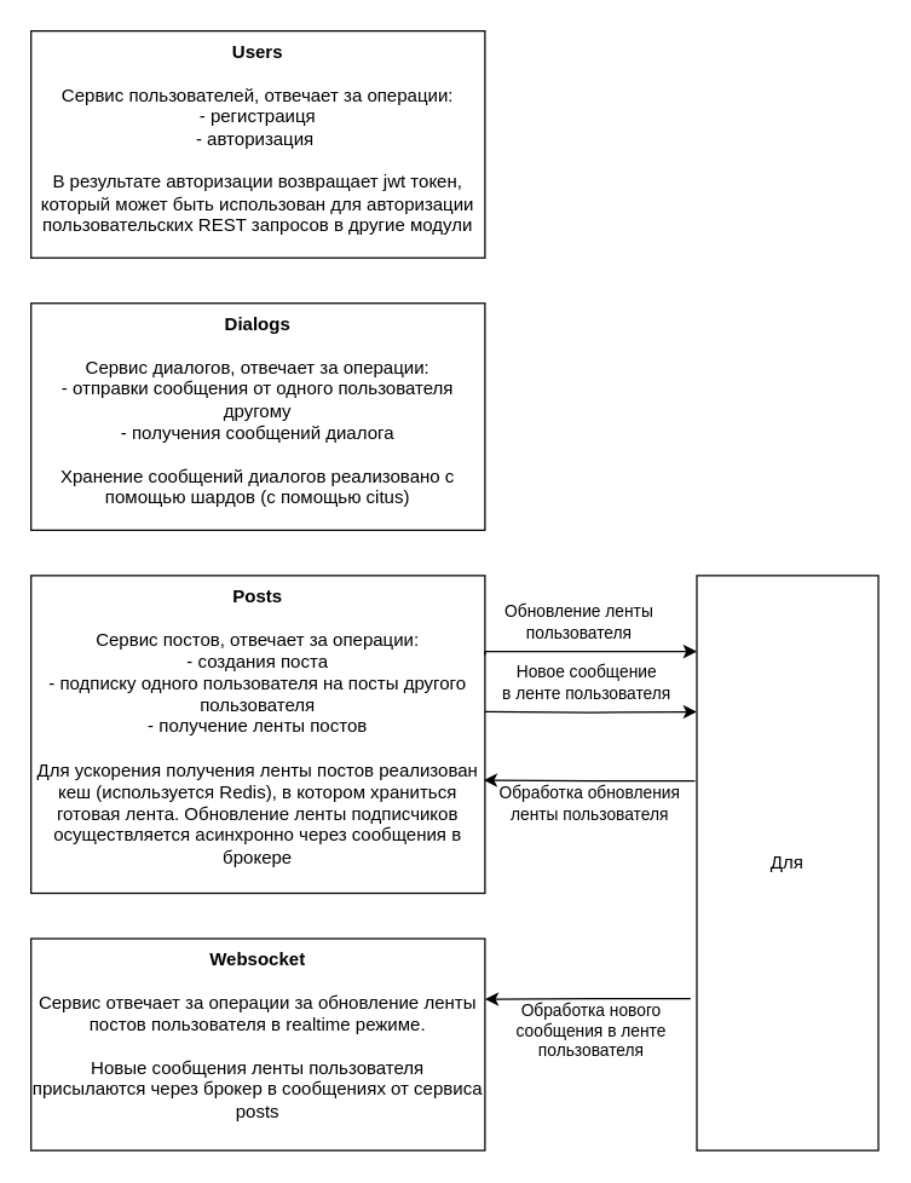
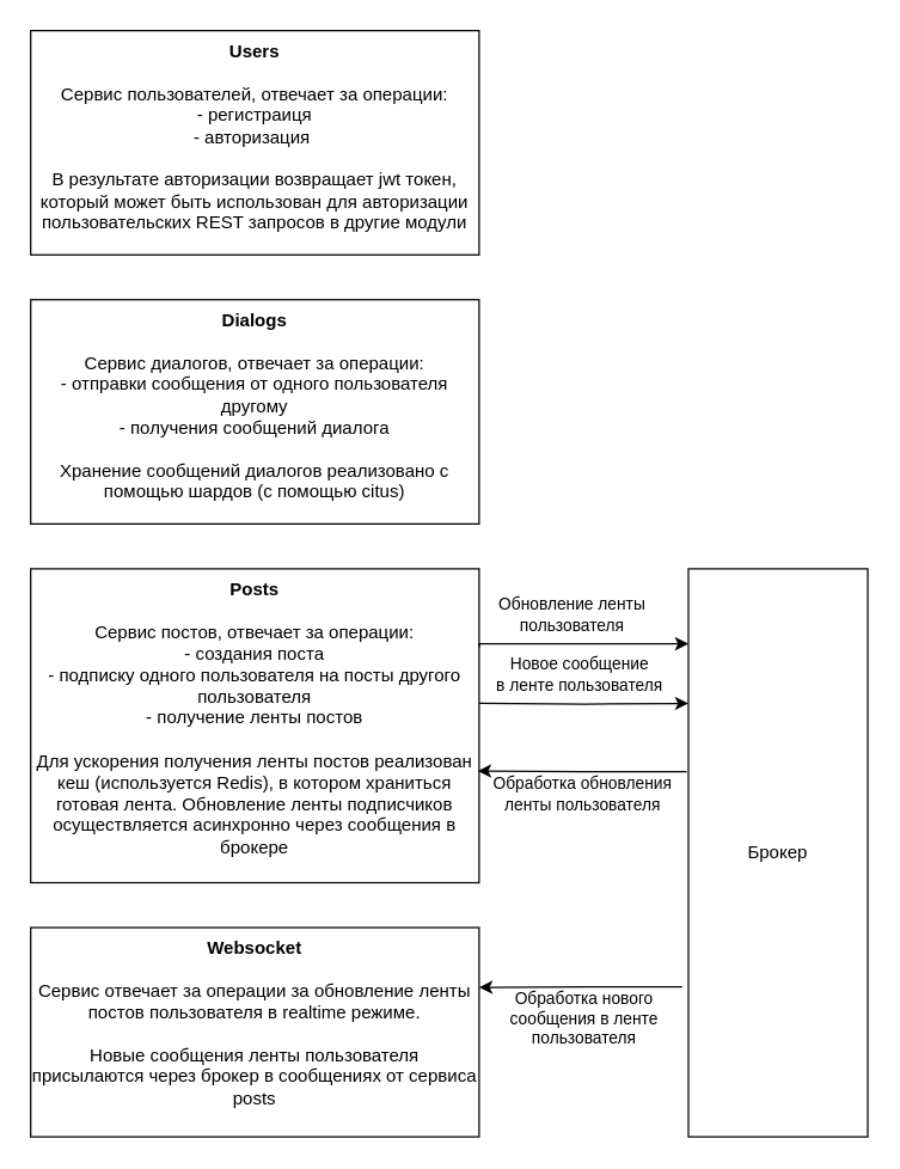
  <mxCell id="0" />
  <mxCell id="1" parent="0" />
  <mxCell id="2" value="&lt;b&gt;Users&lt;/b&gt;&lt;br&gt;&lt;br&gt;Сервис пользователей, отвечает за операции:&lt;br&gt;- регистраиця&lt;br&gt;- авторизация&amp;nbsp;&lt;br&gt;&lt;br&gt;В результате авторизации возвращает jwt токен, который может быть использован для авторизации пользовательских REST запросов в другие модули" style="rounded=0;whiteSpace=wrap;html=1;verticalAlign=top;" vertex="1" parent="1"><mxGeometry x="20" y="20" width="300" height="150" as="geometry" /></mxCell>
  <mxCell id="3" value="&lt;b&gt;Dialogs&lt;/b&gt;&lt;br&gt;&lt;br&gt;Сервис диалогов, отвечает за операции:&lt;br&gt;- отправки сообщения от одного пользователя другому&lt;br&gt;- получения сообщений диалога&lt;br&gt;&lt;br&gt;Хранение сообщений диалогов реализовано с помощью шардов (с помощью citus)" style="rounded=0;whiteSpace=wrap;html=1;verticalAlign=top;" vertex="1" parent="1"><mxGeometry x="20" y="200" width="300" height="150" as="geometry" /></mxCell>
  <mxCell id="4" value="&lt;b&gt;Posts&lt;/b&gt;&lt;br&gt;&lt;br&gt;Сервис постов, отвечает за операции:&lt;br&gt;- создания поста&lt;br&gt;- подписку одного пользователя на посты другого пользователя&lt;br&gt;- получение ленты постов&lt;br&gt;&lt;br&gt;Для ускорения получения ленты постов реализован кеш (используется Redis), в котором храниться готовая лента. Обновление ленты подписчиков осуществляется асинхронно через сообщения в брокере" style="rounded=0;whiteSpace=wrap;html=1;verticalAlign=top;" vertex="1" parent="1"><mxGeometry x="20" y="380" width="300" height="210" as="geometry" /></mxCell>
  <mxCell id="5" value="&lt;b&gt;Websocket&lt;/b&gt;&lt;br&gt;&lt;br&gt;Сервис отвечает за операции за обновление ленты постов пользователя в realtime режиме.&lt;br&gt;&lt;br&gt;Новые сообщения ленты пользователя присылаются через брокер в сообщениях от сервиса posts" style="rounded=0;whiteSpace=wrap;html=1;verticalAlign=top;" vertex="1" parent="1"><mxGeometry x="20" y="620" width="300" height="140" as="geometry" /></mxCell>
  <mxCell id="6" style="edgeStyle=orthogonalEdgeStyle;rounded=0;orthogonalLoop=1;jettySize=auto;html=1;exitX=-0.034;exitY=0.736;exitDx=0;exitDy=0;exitPerimeter=0;" edge="1" parent="1" source="8"><mxGeometry relative="1" as="geometry"><mxPoint x="320" y="660" as="targetPoint" /></mxGeometry></mxCell>
  <mxCell id="7" value="Обработка нового&lt;br&gt;сообщения в ленте&lt;br&gt;пользователя" style="edgeLabel;html=1;align=center;verticalAlign=middle;resizable=0;points=[];" vertex="1" connectable="0" parent="6"><mxGeometry x="0.079" y="-2" relative="1" as="geometry"><mxPoint x="7" y="22" as="offset" /></mxGeometry></mxCell>
- <mxCell id="8" value="Для" style="rounded=0;whiteSpace=wrap;html=1;" vertex="1" parent="1"><mxGeometry x="460" y="380" width="120" height="380" as="geometry" /></mxCell>
+ <mxCell id="8" value="Брокер" style="rounded=0;whiteSpace=wrap;html=1;" vertex="1" parent="1"><mxGeometry x="460" y="380" width="120" height="380" as="geometry" /></mxCell>
  <mxCell id="9" style="edgeStyle=orthogonalEdgeStyle;rounded=0;orthogonalLoop=1;jettySize=auto;html=1;entryX=0;entryY=0.132;entryDx=0;entryDy=0;entryPerimeter=0;exitX=1;exitY=0.25;exitDx=0;exitDy=0;" edge="1" parent="1" source="4" target="8"><mxGeometry relative="1" as="geometry"><Array as="points"><mxPoint x="320" y="430" /></Array></mxGeometry></mxCell>
  <mxCell id="10" value="Обновление ленты &lt;br&gt;пользователя" style="edgeLabel;html=1;align=center;verticalAlign=middle;resizable=0;points=[];" vertex="1" connectable="0" parent="9"><mxGeometry x="-0.106" y="-1" relative="1" as="geometry"><mxPoint y="-21" as="offset" /></mxGeometry></mxCell>
  <mxCell id="11" style="edgeStyle=orthogonalEdgeStyle;rounded=0;orthogonalLoop=1;jettySize=auto;html=1;entryX=0;entryY=0.237;entryDx=0;entryDy=0;entryPerimeter=0;" edge="1" parent="1" target="8"><mxGeometry relative="1" as="geometry"><mxPoint x="320" y="470" as="sourcePoint" /></mxGeometry></mxCell>
  <mxCell id="12" value="Новое сообщение&lt;br&gt;в ленте пользователя" style="edgeLabel;html=1;align=center;verticalAlign=middle;resizable=0;points=[];" vertex="1" connectable="0" parent="11"><mxGeometry x="-0.062" y="1" relative="1" as="geometry"><mxPoint y="-19" as="offset" /></mxGeometry></mxCell>
  <mxCell id="13" style="edgeStyle=orthogonalEdgeStyle;rounded=0;orthogonalLoop=1;jettySize=auto;html=1;entryX=0.997;entryY=0.644;entryDx=0;entryDy=0;entryPerimeter=0;exitX=-0.01;exitY=0.357;exitDx=0;exitDy=0;exitPerimeter=0;" edge="1" parent="1" source="8" target="4"><mxGeometry relative="1" as="geometry" /></mxCell>
  <mxCell id="14" value="Обработка обновления&lt;br&gt;ленты пользователя" style="edgeLabel;html=1;align=center;verticalAlign=middle;resizable=0;points=[];" vertex="1" connectable="0" parent="13"><mxGeometry x="0.012" y="1" relative="1" as="geometry"><mxPoint y="14" as="offset" /></mxGeometry></mxCell>
